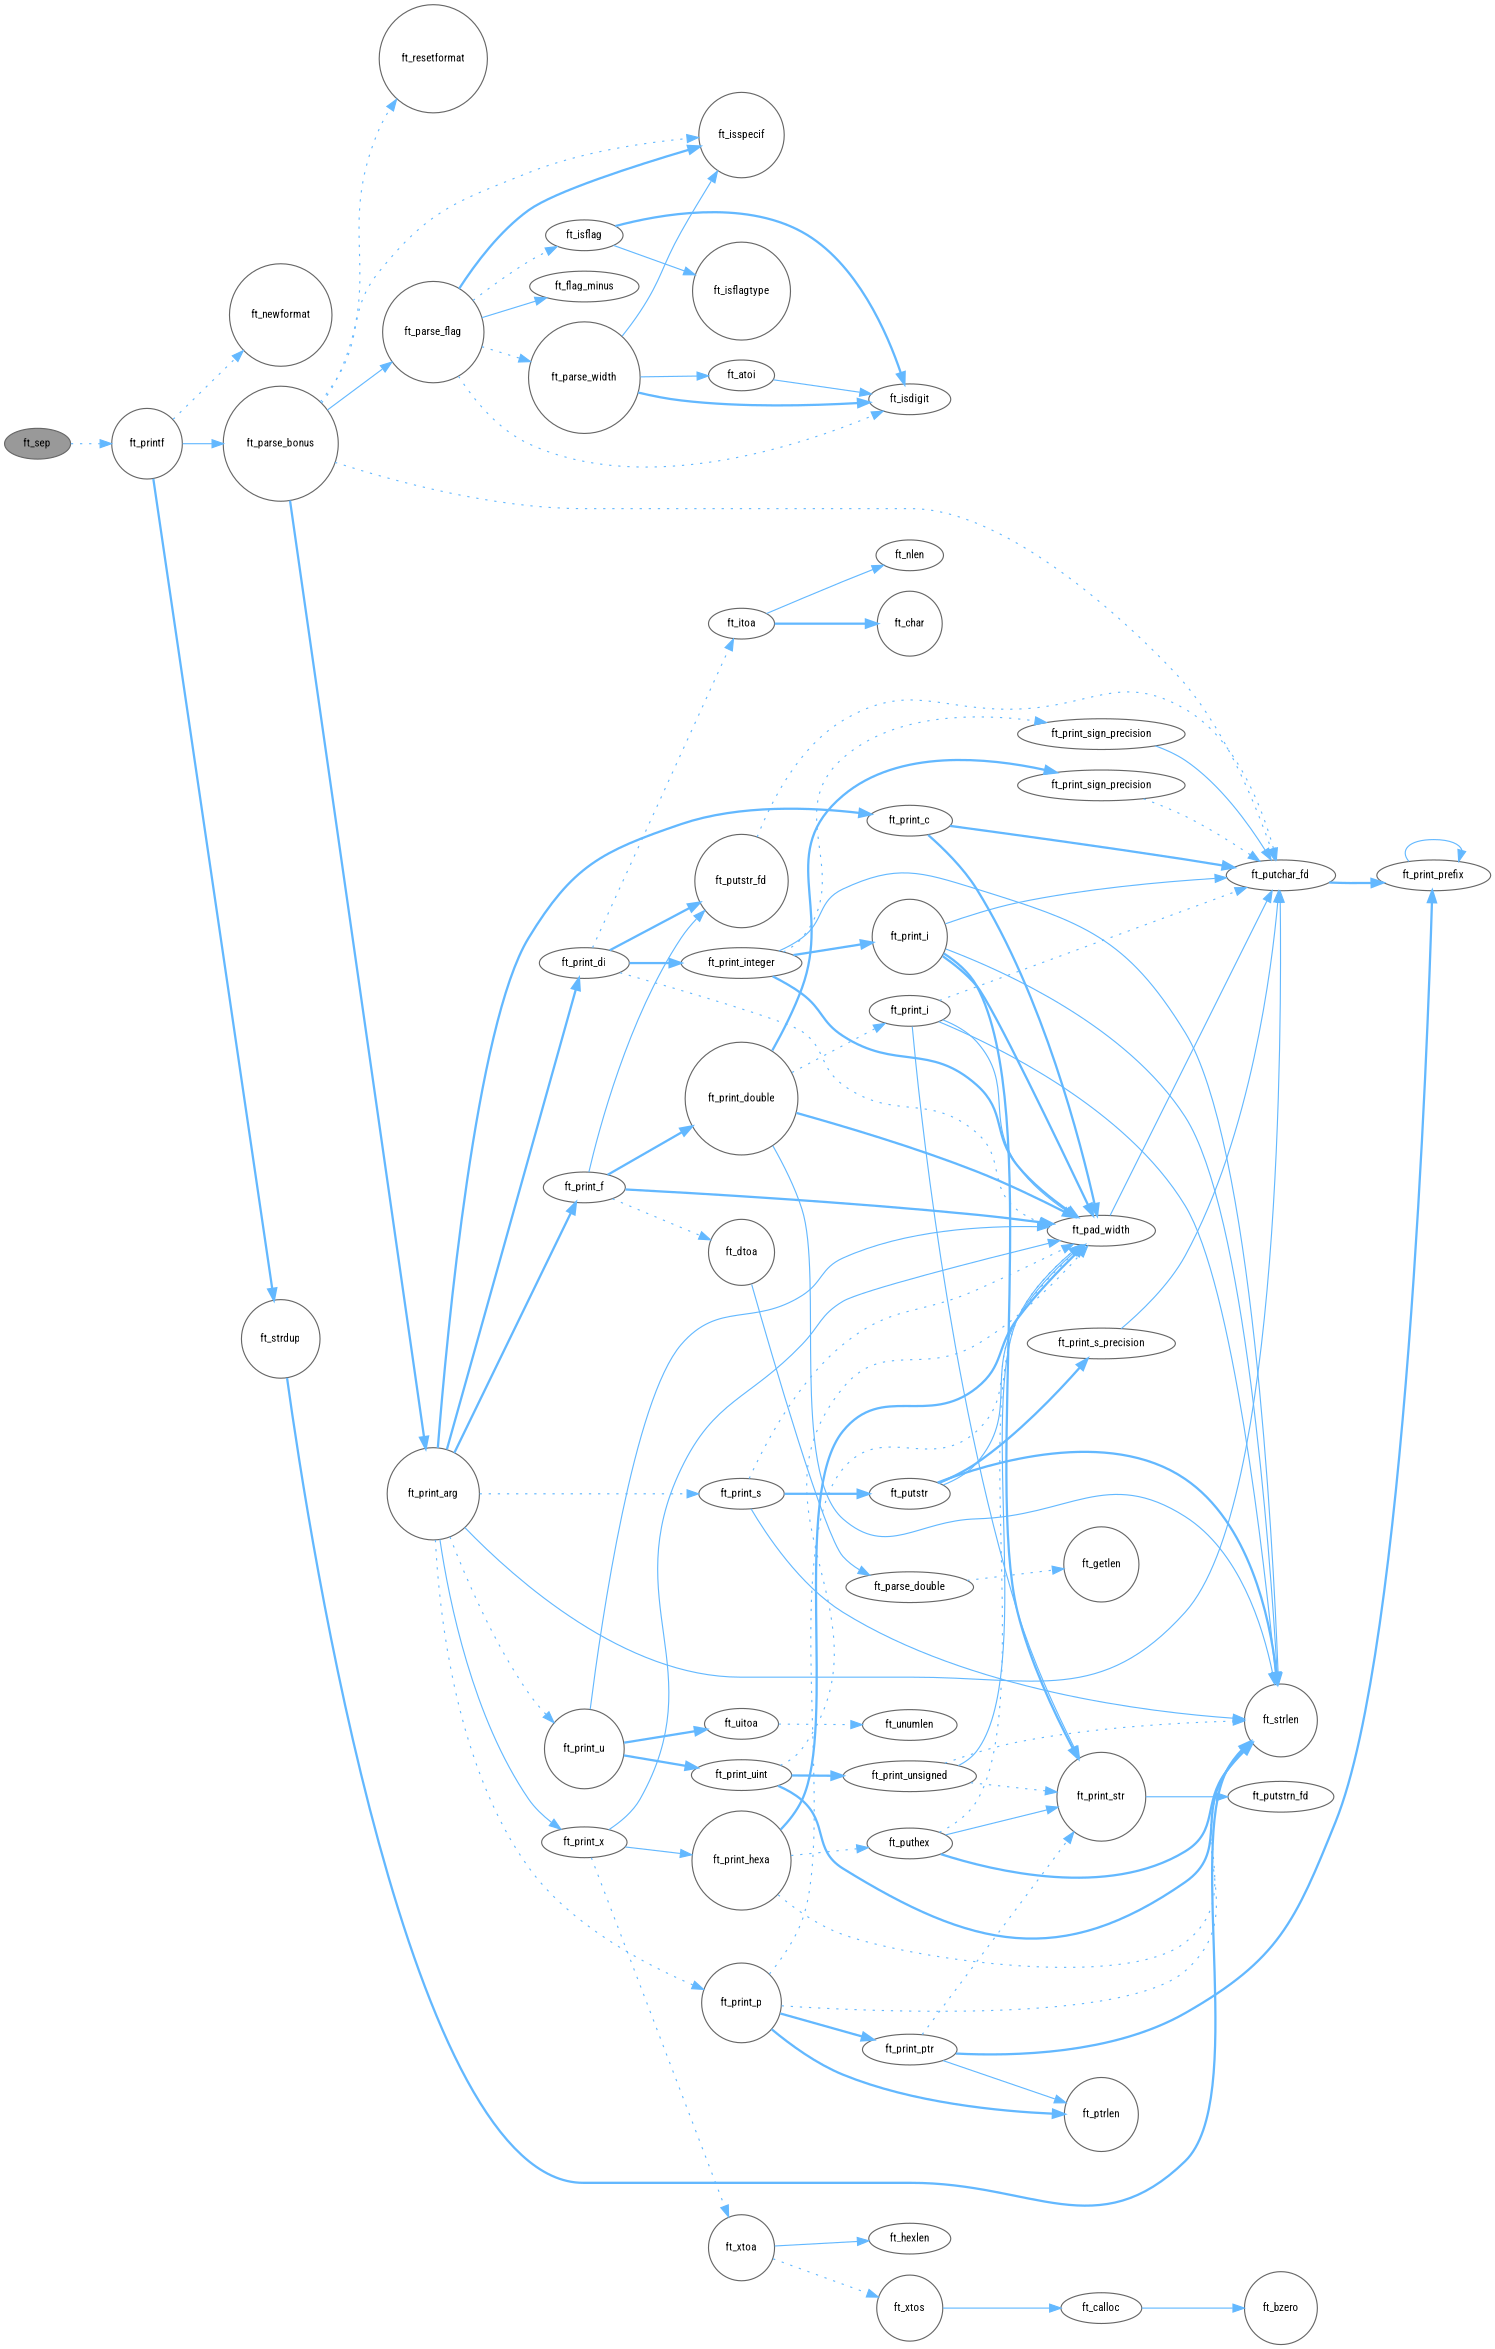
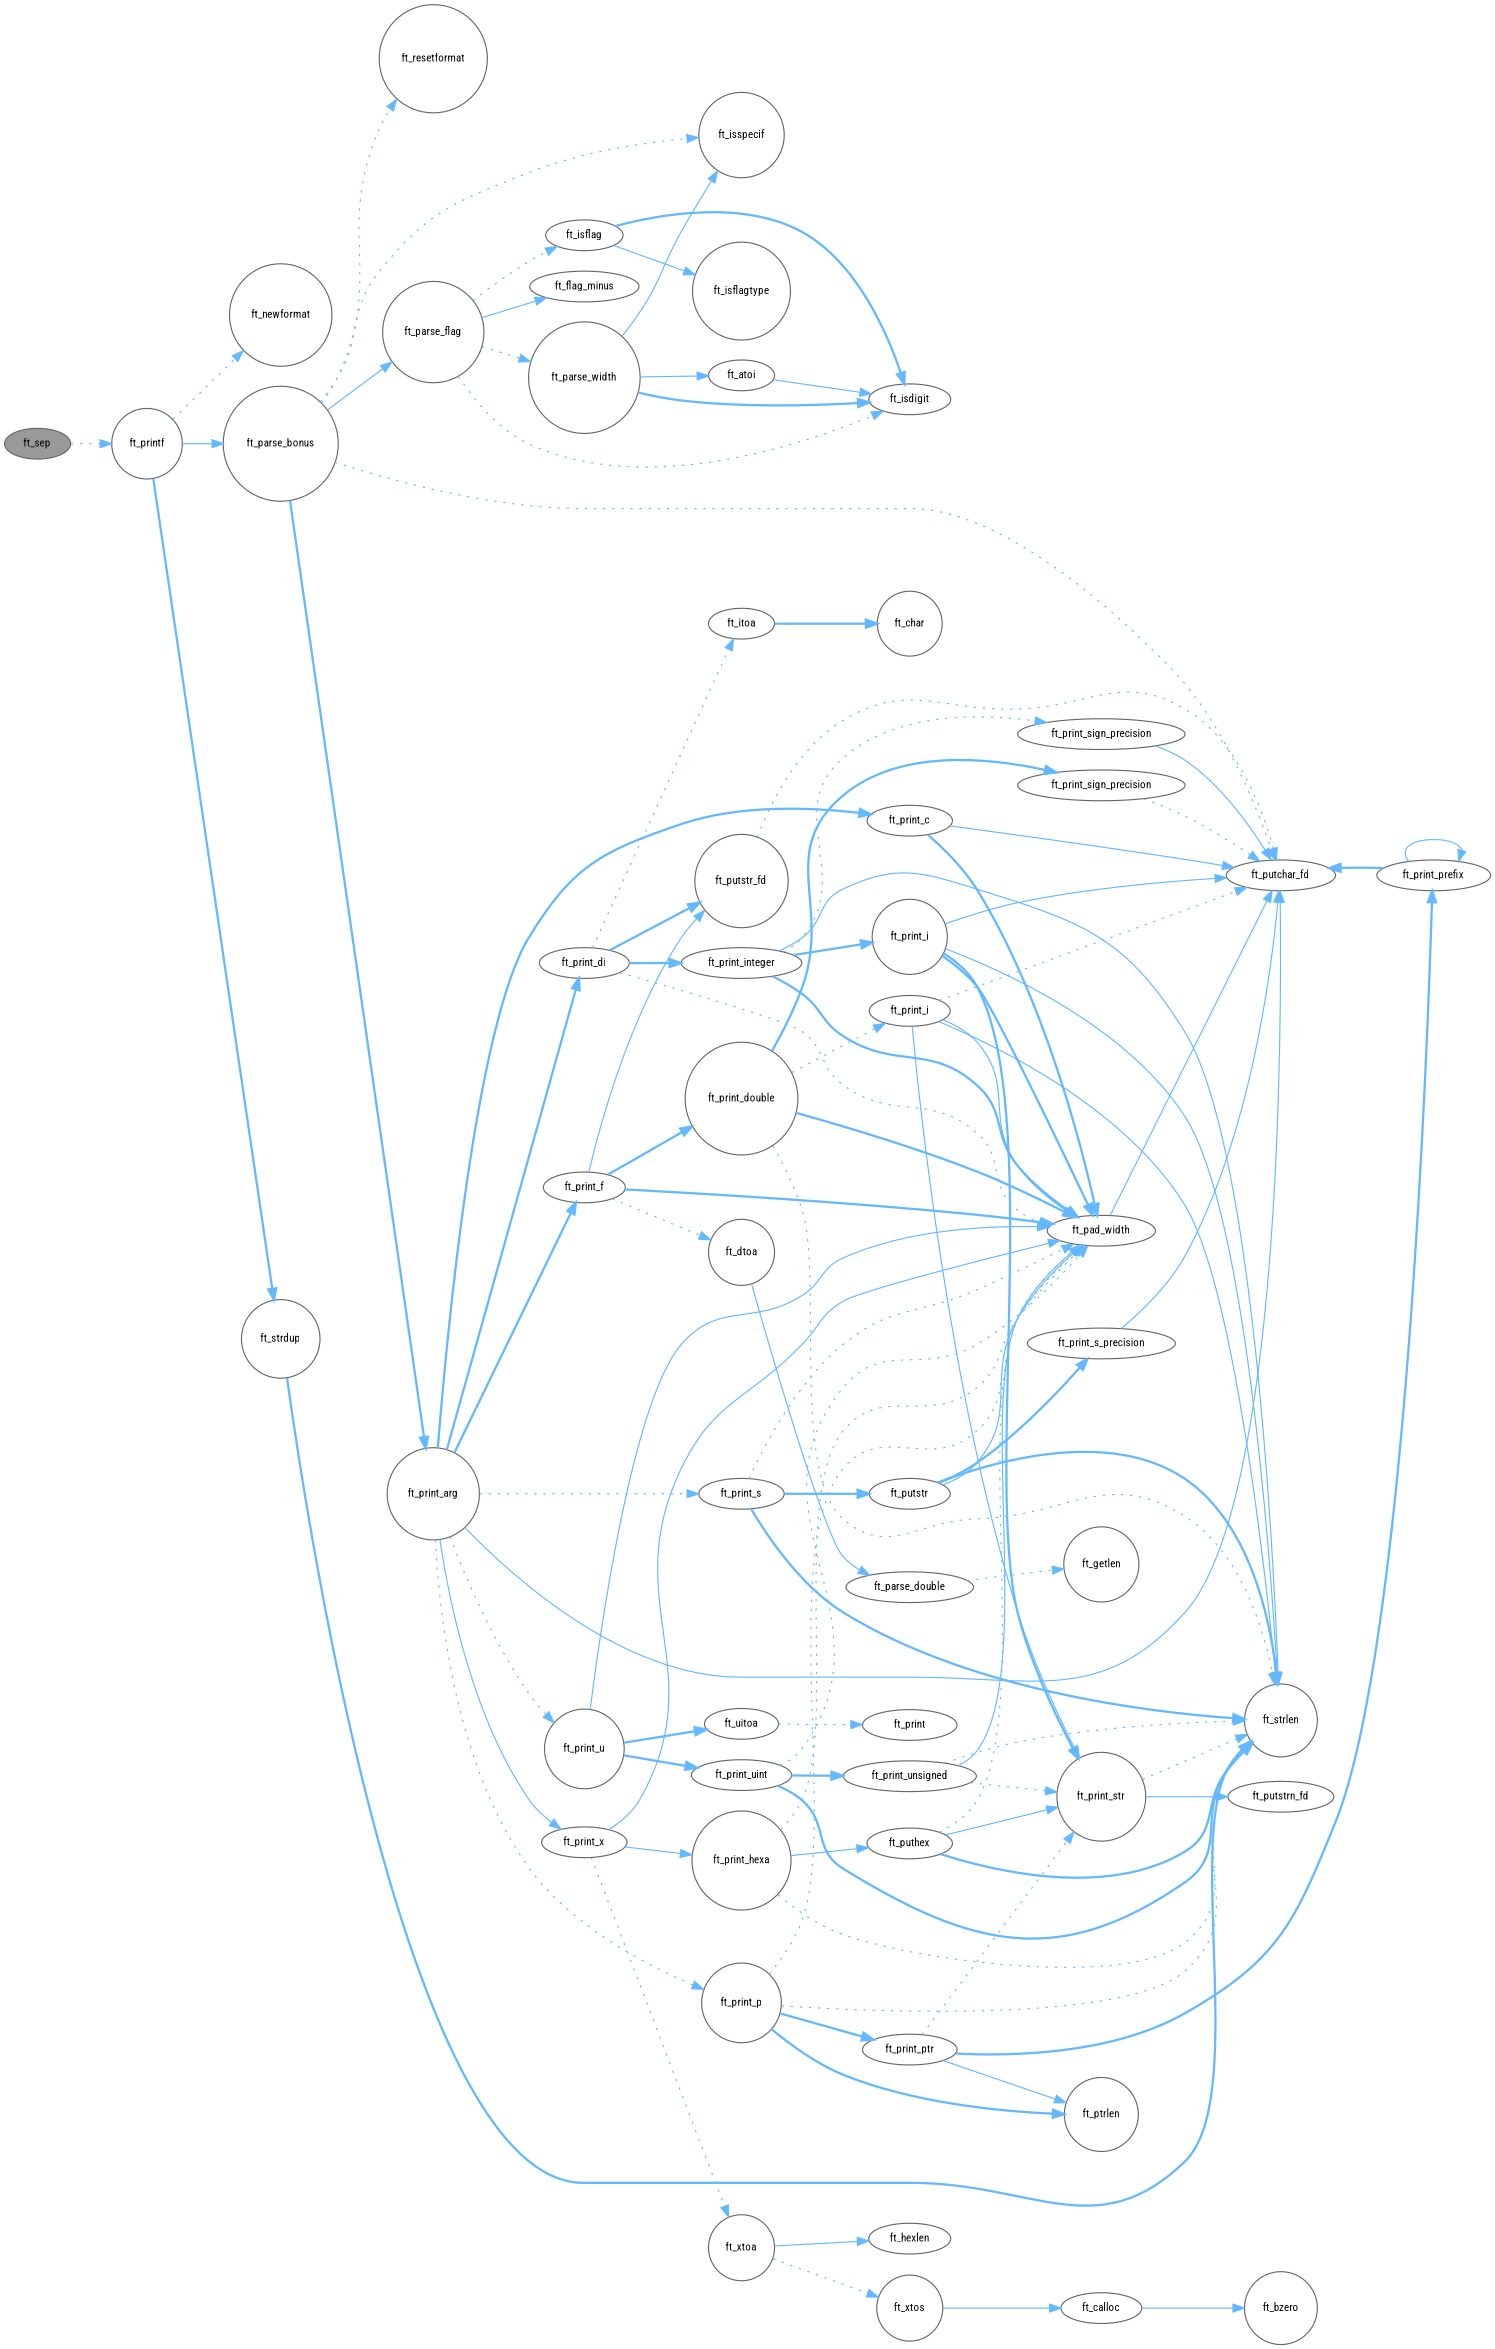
  digraph {
    fontname="Roboto Condensed"
    rankdir=LR
    node [color=grey40 fillcolor=white fontname="Roboto Condensed" fontsize=10 shape=ellipse style=filled]
    edge [color=steelblue1 fontname="Roboto Condensed" fontsize=10 labelfontname=Helvetica labelfontsize=10 style=solid]
    n1 [color=gray40 fillcolor=grey60 fontcolor=black height=0.2 label=ft_sep width=0.4]
    n2 [height=0.2 label=ft_printf shape=circle width=0.4]
    n3 [height=0.2 label=ft_newformat shape=circle width=0.4]
    n4 [height=0.2 label=ft_parse_bonus shape=circle width=0.4]
    n5 [height=0.2 label=ft_strdup shape=circle width=0.4]
    n6 [height=0.2 label=ft_isspecif shape=circle width=0.4]
    n7 [height=0.2 label=ft_parse_flag shape=circle width=0.4]
    n8 [height=0.2 label=ft_print_arg shape=circle width=0.4]
    n9 [height=0.2 label=ft_putchar_fd width=0.4]
    n10 [height=0.2 label=ft_resetformat shape=circle width=0.4]
    n11 [height=0.2 label=ft_strlen shape=circle width=0.4]
    n12 [height=0.2 label=ft_flag_minus width=0.4]
    n13 [height=0.2 label=ft_isdigit width=0.4]
    n14 [height=0.2 label=ft_isflag width=0.4]
    n15 [height=0.2 label=ft_parse_width shape=circle width=0.4]
    n16 [height=0.2 label=ft_print_c width=0.4]
    n17 [height=0.2 label=ft_print_di width=0.4]
    n18 [height=0.2 label=ft_print_f width=0.4]
    n19 [height=0.2 label=ft_print_p shape=circle width=0.4]
    n20 [height=0.2 label=ft_print_s width=0.4]
    n21 [height=0.2 label=ft_print_u shape=circle width=0.4]
    n22 [height=0.2 label=ft_print_x width=0.4]
    n23 [height=0.2 label=ft_isflagtype shape=circle width=0.4]
    n24 [height=0.2 label=ft_atoi width=0.4]
    n25 [height=0.2 label=ft_pad_width width=0.4]
    n26 [height=0.2 label=ft_itoa width=0.4]
    n27 [height=0.2 label=ft_print_integer width=0.4]
    n28 [height=0.2 label=ft_putstr_fd shape=circle width=0.4]
    n29 [height=0.2 label=ft_dtoa shape=circle width=0.4]
    n30 [height=0.2 label=ft_print_double shape=circle width=0.4]
    n31 [height=0.2 label=ft_print_ptr width=0.4]
    n32 [height=0.2 label=ft_ptrlen shape=circle width=0.4]
    n33 [height=0.2 label=ft_putstr width=0.4]
    n34 [height=0.2 label=ft_print_uint width=0.4]
    n35 [height=0.2 label=ft_uitoa width=0.4]
    n36 [height=0.2 label=ft_print_hexa shape=circle width=0.4]
    n37 [height=0.2 label=ft_xtoa shape=circle width=0.4]
    n38 [height=0.2 label=ft_char shape=circle width=0.4]
-   n39 [height=0.2 label=ft_nlen width=0.4]
    n40 [height=0.2 label=ft_print_i shape=circle width=0.4]
    n41 [height=0.2 label=ft_print_sign_precision width=0.4]
    n42 [height=0.2 label=ft_print_str shape=circle width=0.4]
    n43 [height=0.2 label=ft_putstrn_fd width=0.4]
    n44 [height=0.2 label=ft_parse_double width=0.4]
    n45 [height=0.2 label=ft_print_i width=0.4]
    n46 [height=0.2 label=ft_print_sign_precision width=0.4]
    n47 [height=0.2 label=ft_getlen shape=circle width=0.4]
    n48 [height=0.2 label=ft_print_prefix width=0.4]
    n49 [height=0.2 label=ft_print_s_precision width=0.4]
    n50 [height=0.2 label=ft_print_unsigned width=0.4]
-   n51 [height=0.2 label=ft_unumlen width=0.4]
+   n51 [height=0.2 label=ft_print width=0.4]
    n52 [height=0.2 label=ft_puthex width=0.4]
    n53 [height=0.2 label=ft_hexlen width=0.4]
    n54 [height=0.2 label=ft_xtos shape=circle width=0.4]
    n55 [height=0.2 label=ft_calloc width=0.4]
    n56 [height=0.2 label=ft_bzero shape=circle width=0.4]
    n1 -> n2 [style=dotted]
    n2 -> n3 [style=dotted]
    n2 -> n4
    n2 -> n5 [style=bold]
    n4 -> n6 [style=dotted]
    n4 -> n7
    n4 -> n8 [style=bold]
    n4 -> n9 [style=dotted]
    n4 -> n10 [style=dotted]
    n5 -> n11 [style=bold]
-   n7 -> n6 [style=bold]
    n7 -> n12
    n7 -> n13 [style=dotted]
    n7 -> n14 [style=dotted]
    n7 -> n15 [style=dotted]
    n8 -> n9
    n8 -> n16 [style=bold]
    n8 -> n17 [style=bold]
    n8 -> n18 [style=bold]
    n8 -> n19 [style=dotted]
    n8 -> n20 [style=dotted]
    n8 -> n21 [style=dotted]
    n8 -> n22
    n14 -> n13 [style=bold]
    n14 -> n23
    n15 -> n6
    n15 -> n13 [style=bold]
    n15 -> n24
-   n16 -> n9 [style=bold]
+   n16 -> n9
    n16 -> n25 [style=bold]
    n17 -> n25 [style=dotted]
    n17 -> n26 [style=dotted]
    n17 -> n27 [style=bold]
    n17 -> n28 [style=bold]
    n18 -> n25 [style=bold]
    n18 -> n28
    n18 -> n29 [style=dotted]
    n18 -> n30 [style=bold]
    n19 -> n11 [style=dotted]
    n19 -> n25 [style=dotted]
    n19 -> n31 [style=bold]
    n19 -> n32 [style=bold]
-   n20 -> n11
+   n20 -> n11 [style=bold]
    n20 -> n25 [style=dotted]
    n20 -> n33 [style=bold]
    n21 -> n25
    n21 -> n34 [style=bold]
    n21 -> n35 [style=bold]
    n22 -> n25
    n22 -> n36
    n22 -> n37 [style=dotted]
    n24 -> n13
    n25 -> n9
    n26 -> n38 [style=bold]
-   n26 -> n39
    n27 -> n11
    n27 -> n25 [style=bold]
    n27 -> n40 [style=bold]
    n27 -> n41 [style=dotted]
    n28 -> n9 [style=dotted]
    n29 -> n44
-   n30 -> n11
+   n30 -> n11 [style=dotted]
    n30 -> n25 [style=bold]
    n30 -> n45 [style=dotted]
    n30 -> n46 [style=bold]
    n31 -> n32
    n31 -> n42 [style=dotted]
    n31 -> n48 [style=bold]
    n33 -> n11 [style=bold]
    n33 -> n25
    n33 -> n49 [style=bold]
    n34 -> n11 [style=bold]
    n34 -> n25 [style=dotted]
    n34 -> n50 [style=bold]
    n35 -> n51 [style=dotted]
    n36 -> n11 [style=dotted]
-   n36 -> n25 [style=bold]
-   n36 -> n52 [style=dotted]
+   n36 -> n25 [style=dotted]
+   n36 -> n52
    n37 -> n53
    n37 -> n54 [style=dotted]
    n40 -> n9
    n40 -> n11
    n40 -> n25 [style=bold]
    n40 -> n42 [style=bold]
    n41 -> n9
+   n42 -> n11 [style=dotted]
    n42 -> n43
    n44 -> n47 [style=dotted]
    n45 -> n9 [style=dotted]
    n45 -> n11
    n45 -> n25
    n45 -> n42
    n46 -> n9 [style=dotted]
-   n9 -> n48 [style=bold]
+   n48 -> n9 [style=bold]
    n48 -> n48
    n49 -> n9
    n50 -> n11 [style=dotted]
    n50 -> n25
    n50 -> n42 [style=dotted]
    n52 -> n11 [style=bold]
    n52 -> n25 [style=dotted]
    n52 -> n42
    n54 -> n55
    n55 -> n56
  }
